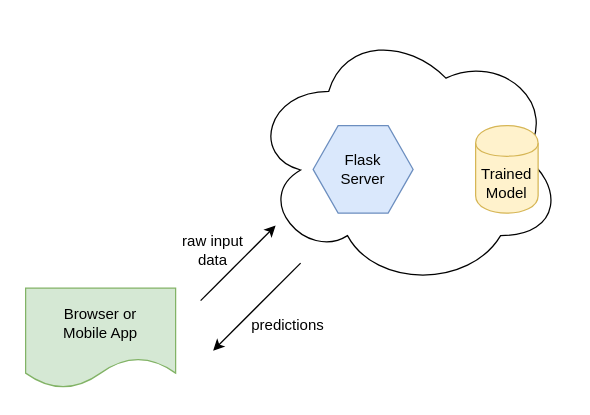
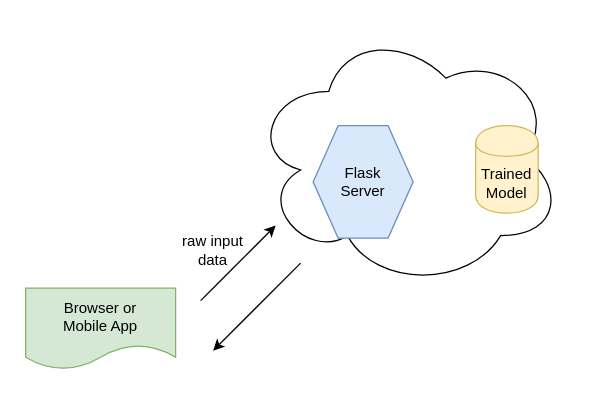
  <mxCell id="0" />
  <mxCell id="1" parent="0" />
  <mxCell id="2" value="" style="ellipse;shape=cloud;whiteSpace=wrap;html=1;" vertex="1" parent="1"><mxGeometry x="200" y="20" width="250" height="210" as="geometry" /></mxCell>
  <mxCell id="3" value="Trained&lt;br&gt;Model" style="shape=cylinder;whiteSpace=wrap;html=1;boundedLbl=1;backgroundOutline=1;fillColor=#fff2cc;strokeColor=#d6b656;" vertex="1" parent="1"><mxGeometry x="380" y="100" width="50" height="70" as="geometry" /></mxCell>
- <mxCell id="4" value="Flask&lt;br&gt;Server" style="shape=hexagon;perimeter=hexagonPerimeter2;whiteSpace=wrap;html=1;fillColor=#dae8fc;strokeColor=#6c8ebf;" vertex="1" parent="1"><mxGeometry x="250" y="100" width="80" height="70" as="geometry" /></mxCell>
- <mxCell id="5" value="Browser or &lt;br&gt;Mobile App" style="shape=document;whiteSpace=wrap;html=1;boundedLbl=1;fillColor=#d5e8d4;strokeColor=#82b366;" vertex="1" parent="1"><mxGeometry x="20" y="230" width="120" height="80" as="geometry" /></mxCell>
+ <mxCell id="4" value="Flask&lt;br&gt;Server" style="shape=hexagon;perimeter=hexagonPerimeter2;whiteSpace=wrap;html=1;fillColor=#dae8fc;strokeColor=#6c8ebf;" vertex="1" parent="1"><mxGeometry x="250" y="100" width="80" height="90" as="geometry" /></mxCell>
+ <mxCell id="5" value="Browser or &lt;br&gt;Mobile App" style="shape=document;whiteSpace=wrap;html=1;boundedLbl=1;fillColor=#d5e8d4;strokeColor=#82b366;" vertex="1" parent="1"><mxGeometry x="20" y="230" width="120" height="65" as="geometry" /></mxCell>
  <mxCell id="6" value="" style="endArrow=classic;html=1;" edge="1" parent="1"><mxGeometry width="50" height="50" relative="1" as="geometry"><mxPoint x="160" y="240" as="sourcePoint" /><mxPoint x="220" y="180" as="targetPoint" /><Array as="points"><mxPoint x="180" y="220" /></Array></mxGeometry></mxCell>
  <mxCell id="7" value="raw input&lt;br&gt;data" style="text;html=1;strokeColor=none;fillColor=none;align=center;verticalAlign=middle;whiteSpace=wrap;rounded=0;" vertex="1" parent="1"><mxGeometry x="130" y="190" width="80" height="20" as="geometry" /></mxCell>
  <mxCell id="8" value="" style="endArrow=classic;html=1;" edge="1" parent="1"><mxGeometry width="50" height="50" relative="1" as="geometry"><mxPoint x="240" y="210" as="sourcePoint" /><mxPoint x="170" y="280" as="targetPoint" /></mxGeometry></mxCell>
- <mxCell id="9" value="predictions" style="text;html=1;strokeColor=none;fillColor=none;align=center;verticalAlign=middle;whiteSpace=wrap;rounded=0;" vertex="1" parent="1"><mxGeometry x="210" y="250" width="40" height="20" as="geometry" /></mxCell>
